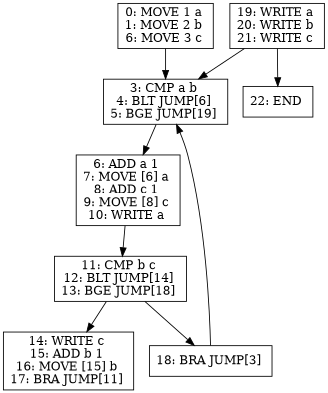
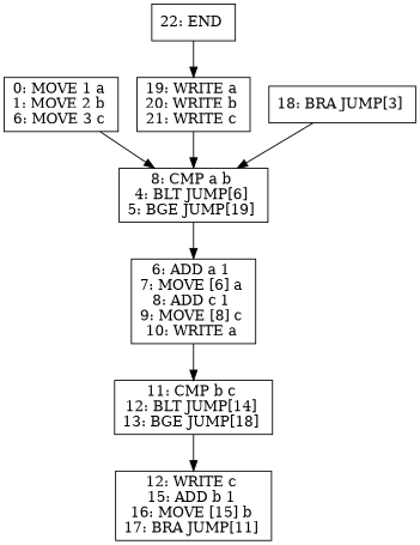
  digraph {
    node [shape=box]
    n1 [label="0: MOVE 1 a \n1: MOVE 2 b \n6: MOVE 3 c \n"]
-   n2 [label="3: CMP a b \n4: BLT JUMP[6] \n5: BGE JUMP[19] \n"]
+   n2 [label="8: CMP a b \n4: BLT JUMP[6] \n5: BGE JUMP[19] \n"]
    n3 [label="6: ADD a 1 \n7: MOVE [6] a \n8: ADD c 1 \n9: MOVE [8] c \n10: WRITE a \n"]
    n4 [label="11: CMP b c \n12: BLT JUMP[14] \n13: BGE JUMP[18] \n"]
    n5 [label="19: WRITE a \n20: WRITE b \n21: WRITE c \n"]
    n6 [label="22: END \n"]
-   n7 [label="14: WRITE c \n15: ADD b 1 \n16: MOVE [15] b \n17: BRA JUMP[11] \n"]
+   n7 [label="12: WRITE c \n15: ADD b 1 \n16: MOVE [15] b \n17: BRA JUMP[11] \n"]
    n8 [label="18: BRA JUMP[3] \n"]
    n1 -> n2
    n2 -> n3
    n3 -> n4
    n4 -> n7
-   n4 -> n8
    n5 -> n2
-   n5 -> n6
+   n6 -> n5
    n8 -> n2
  }
